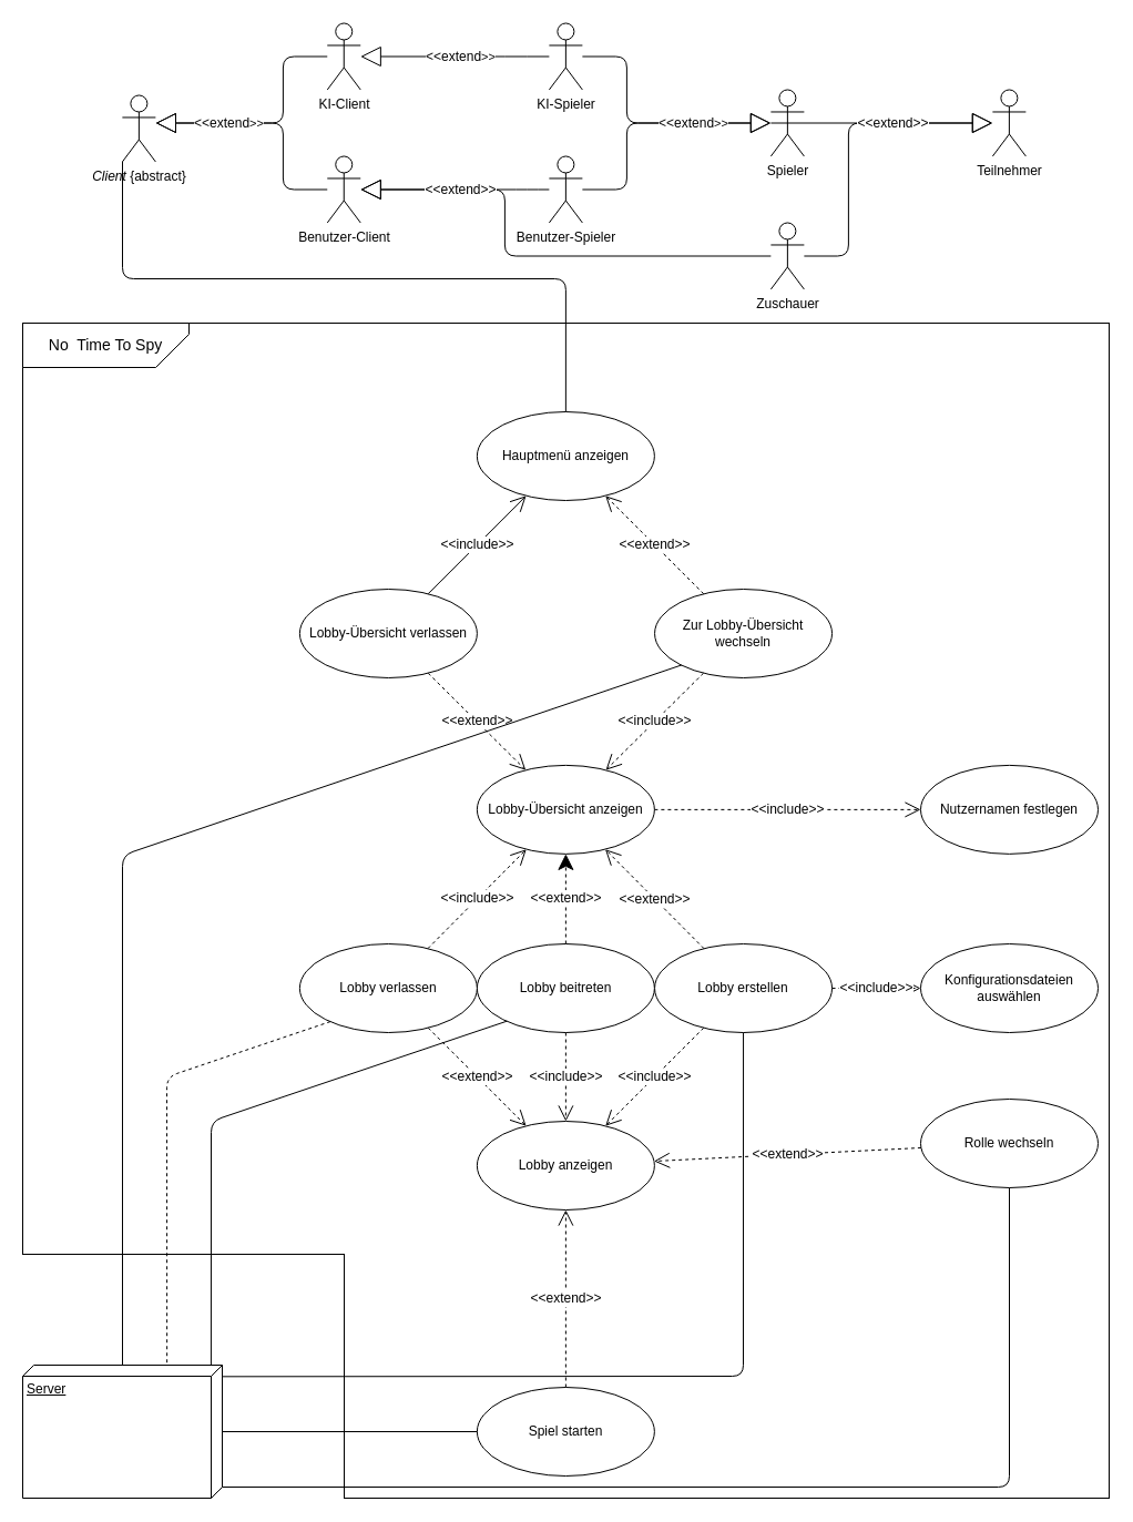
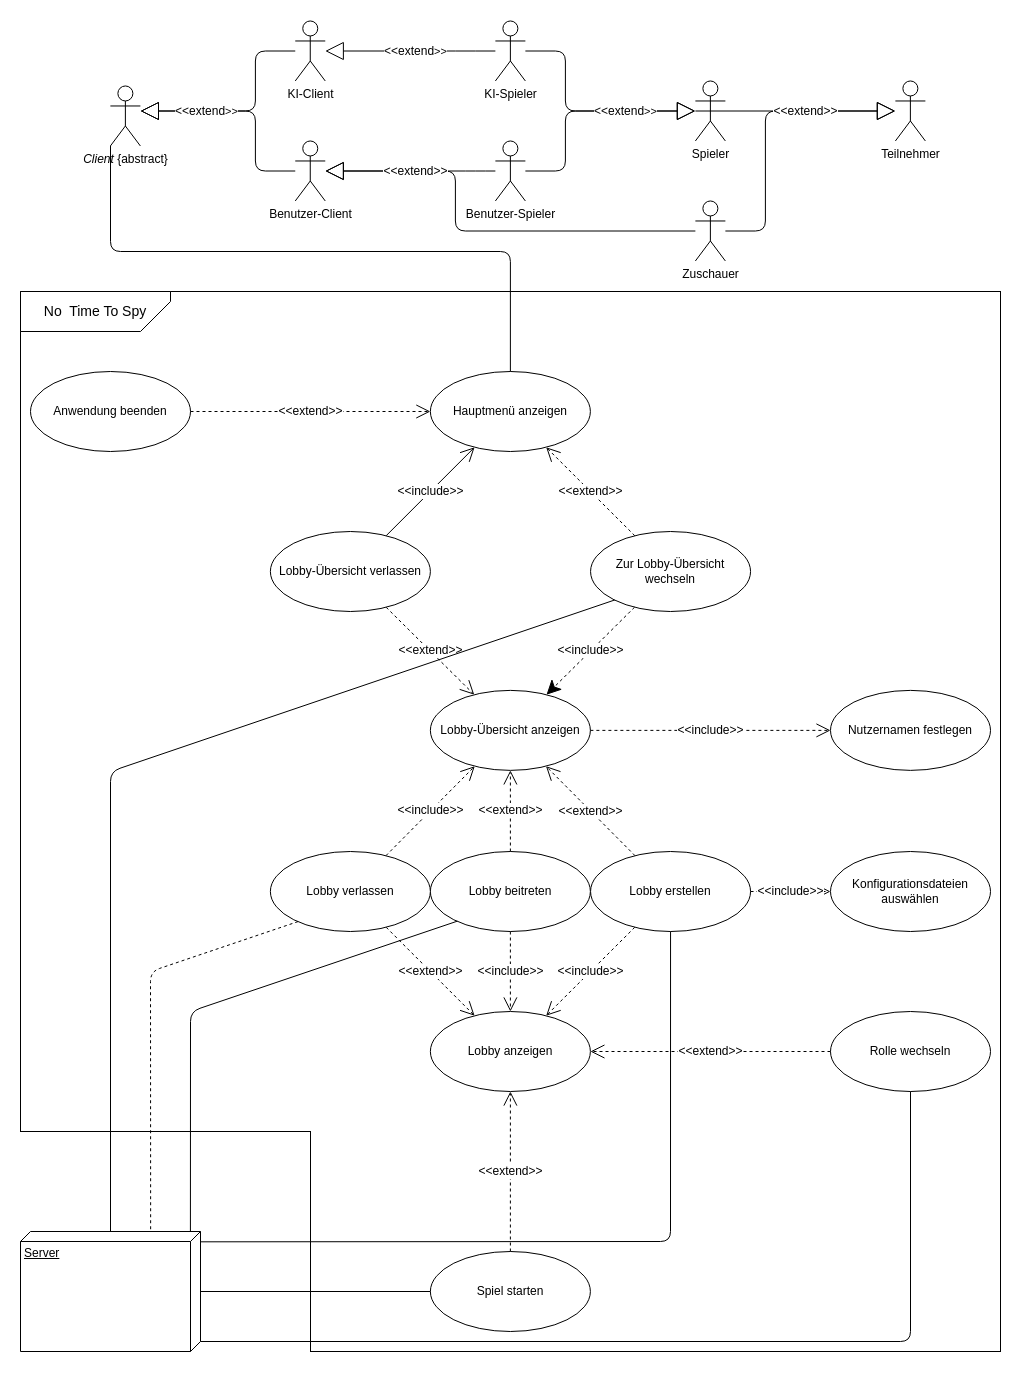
  <mxCell id="0" />
  <mxCell id="1" parent="0" />
  <mxCell id="2" value="" style="shape=partialRectangle;whiteSpace=wrap;html=1;bottom=0;right=0;fillColor=none;flipH=1;" vertex="1" parent="1"><mxGeometry x="520" y="291" width="480" height="370" as="geometry" /></mxCell>
  <mxCell id="3" value="" style="shape=partialRectangle;whiteSpace=wrap;html=1;bottom=0;right=0;fillColor=none;flipH=1;flipV=1;" vertex="1" parent="1"><mxGeometry x="310" y="661" width="690" height="690" as="geometry" /></mxCell>
  <mxCell id="4" value="" style="shape=partialRectangle;whiteSpace=wrap;html=1;bottom=0;right=0;fillColor=none;" vertex="1" parent="1"><mxGeometry x="20" y="291" width="500" height="840" as="geometry" /></mxCell>
  <mxCell id="5" value="" style="endArrow=block;endSize=16;endFill=0;html=1;edgeStyle=orthogonalEdgeStyle;" parent="1" source="45" target="40" edge="1"><mxGeometry width="160" relative="1" as="geometry"><mxPoint x="484.82" y="100.47" as="sourcePoint" /><mxPoint x="269.82" y="160.47" as="targetPoint" /><Array as="points"><mxPoint x="454.88" y="230.47" /><mxPoint x="454.88" y="170.47" /></Array></mxGeometry></mxCell>
  <mxCell id="6" value="" style="endArrow=block;endSize=16;endFill=0;html=1;edgeStyle=orthogonalEdgeStyle;" parent="1" source="44" target="40" edge="1"><mxGeometry width="160" relative="1" as="geometry"><mxPoint x="474.82" y="90.47" as="sourcePoint" /><mxPoint x="259.82" y="150.47" as="targetPoint" /><Array as="points"><mxPoint x="474.88" y="170.47" /><mxPoint x="474.88" y="170.47" /></Array></mxGeometry></mxCell>
  <mxCell id="7" value="&lt;font style=&quot;font-size: 12px&quot;&gt;&amp;lt;&amp;lt;extend&lt;/font&gt;&amp;gt;&amp;gt;" style="text;html=1;align=center;verticalAlign=middle;resizable=0;points=[];;labelBackgroundColor=#ffffff;" parent="6" vertex="1" connectable="0"><mxGeometry x="-0.155" y="3" relative="1" as="geometry"><mxPoint x="-8.33" y="-2.67" as="offset" /></mxGeometry></mxCell>
  <mxCell id="8" value="" style="endArrow=block;endSize=16;endFill=0;html=1;edgeStyle=orthogonalEdgeStyle;" parent="1" source="40" target="38" edge="1"><mxGeometry width="160" relative="1" as="geometry"><mxPoint x="409.82" y="190.47" as="sourcePoint" /><mxPoint x="194.82" y="250.47" as="targetPoint" /><Array as="points"><mxPoint x="254.88" y="170.47" /><mxPoint x="254.88" y="110.47" /></Array></mxGeometry></mxCell>
  <mxCell id="9" value="Server" style="verticalAlign=top;align=left;spacingTop=8;spacingLeft=2;spacingRight=12;shape=cube;size=10;direction=south;fontStyle=4;html=1;" parent="1" vertex="1"><mxGeometry x="20" y="1231" width="180" height="120" as="geometry" /></mxCell>
  <mxCell id="10" value="Lobby erstellen" style="ellipse;whiteSpace=wrap;html=1;" parent="1" vertex="1"><mxGeometry x="590.06" y="851" width="160" height="80" as="geometry" /></mxCell>
  <mxCell id="11" value="Hauptmenü anzeigen" style="ellipse;whiteSpace=wrap;html=1;" parent="1" vertex="1"><mxGeometry x="429.88" y="371" width="160" height="80" as="geometry" /></mxCell>
  <mxCell id="12" value="Lobby-Übersicht anzeigen" style="ellipse;whiteSpace=wrap;html=1;" parent="1" vertex="1"><mxGeometry x="429.88" y="689.88" width="160" height="80" as="geometry" /></mxCell>
  <mxCell id="13" value="Lobby anzeigen" style="ellipse;whiteSpace=wrap;html=1;" parent="1" vertex="1"><mxGeometry x="429.88" y="1011" width="160" height="80" as="geometry" /></mxCell>
  <mxCell id="14" value="Lobby beitreten" style="ellipse;whiteSpace=wrap;html=1;" parent="1" vertex="1"><mxGeometry x="429.88" y="851" width="160" height="80" as="geometry" /></mxCell>
  <mxCell id="15" value="&lt;font style=&quot;font-size: 12px&quot;&gt;&amp;lt;&amp;lt;include&amp;gt;&amp;gt;&lt;/font&gt;" style="endArrow=open;endSize=12;dashed=1;html=1;" parent="1" source="10" target="13" edge="1"><mxGeometry width="160" relative="1" as="geometry"><mxPoint x="480" y="1311" as="sourcePoint" /><mxPoint x="640" y="1311" as="targetPoint" /></mxGeometry></mxCell>
  <mxCell id="16" value="&lt;font style=&quot;font-size: 12px&quot;&gt;&amp;lt;&amp;lt;include&amp;gt;&amp;gt;&lt;/font&gt;" style="endArrow=open;endSize=12;dashed=1;html=1;" parent="1" source="14" target="13" edge="1"><mxGeometry width="160" relative="1" as="geometry"><mxPoint x="471.316" y="1224.116" as="sourcePoint" /><mxPoint x="548.665" y="1202.867" as="targetPoint" /></mxGeometry></mxCell>
  <mxCell id="17" value="Lobby verlassen" style="ellipse;whiteSpace=wrap;html=1;" parent="1" vertex="1"><mxGeometry x="269.88" y="851" width="160" height="80" as="geometry" /></mxCell>
  <mxCell id="18" value="&lt;font style=&quot;font-size: 12px&quot;&gt;&amp;lt;&amp;lt;extend&amp;gt;&amp;gt;&lt;/font&gt;" style="endArrow=open;endSize=12;dashed=1;html=1;" parent="1" source="17" target="13" edge="1"><mxGeometry width="160" relative="1" as="geometry"><mxPoint x="629.996" y="1505.996" as="sourcePoint" /><mxPoint x="817.522" y="1473.638" as="targetPoint" /></mxGeometry></mxCell>
  <mxCell id="19" value="&lt;font style=&quot;font-size: 12px&quot;&gt;&amp;lt;&amp;lt;include&amp;gt;&amp;gt;&lt;/font&gt;" style="endArrow=open;endSize=12;dashed=1;html=1;" parent="1" source="17" target="12" edge="1"><mxGeometry width="160" relative="1" as="geometry"><mxPoint x="1219.996" y="583.356" as="sourcePoint" /><mxPoint x="1407.522" y="550.998" as="targetPoint" /></mxGeometry></mxCell>
  <mxCell id="20" value="Lobby-Übersicht verlassen" style="ellipse;whiteSpace=wrap;html=1;" parent="1" vertex="1"><mxGeometry x="269.88" y="531" width="160" height="80" as="geometry" /></mxCell>
  <mxCell id="21" value="&lt;font style=&quot;font-size: 12px&quot;&gt;&amp;lt;&amp;lt;include&amp;gt;&amp;gt;&lt;/font&gt;" style="endArrow=open;endSize=12;dashed=0;html=1;" parent="1" source="20" target="11" edge="1"><mxGeometry width="160" relative="1" as="geometry"><mxPoint x="332.173" y="642.814" as="sourcePoint" /><mxPoint x="209.999" y="551.002" as="targetPoint" /></mxGeometry></mxCell>
  <mxCell id="22" value="&lt;font style=&quot;font-size: 12px&quot;&gt;&amp;lt;&amp;lt;extend&amp;gt;&amp;gt;&lt;/font&gt;" style="endArrow=open;endSize=12;dashed=1;html=1;" parent="1" source="20" target="12" edge="1"><mxGeometry width="160" relative="1" as="geometry"><mxPoint x="330" y="801" as="sourcePoint" /><mxPoint x="160" y="801" as="targetPoint" /></mxGeometry></mxCell>
+ <mxCell id="23" value="Anwendung beenden" style="ellipse;whiteSpace=wrap;html=1;" parent="1" vertex="1"><mxGeometry x="30" y="371" width="160" height="80" as="geometry" /></mxCell>
+ <mxCell id="24" value="&lt;font style=&quot;font-size: 12px&quot;&gt;&amp;lt;&amp;lt;extend&amp;gt;&amp;gt;&lt;/font&gt;" style="endArrow=open;endSize=12;dashed=1;html=1;" parent="1" source="23" target="11" edge="1"><mxGeometry width="160" relative="1" as="geometry"><mxPoint x="-129.999" y="260.999" as="sourcePoint" /><mxPoint x="-58.864" y="383.75" as="targetPoint" /></mxGeometry></mxCell>
  <mxCell id="25" value="Spiel starten" style="ellipse;whiteSpace=wrap;html=1;" parent="1" vertex="1"><mxGeometry x="429.88" y="1251" width="160" height="80" as="geometry" /></mxCell>
  <mxCell id="26" value="&lt;font style=&quot;font-size: 12px&quot;&gt;&amp;lt;&amp;lt;extend&amp;gt;&amp;gt;&lt;/font&gt;" style="endArrow=open;endSize=12;dashed=1;html=1;" parent="1" source="25" target="13" edge="1"><mxGeometry width="160" relative="1" as="geometry"><mxPoint x="910" y="1426" as="sourcePoint" /><mxPoint x="740" y="1426" as="targetPoint" /></mxGeometry></mxCell>
- <mxCell id="27" value="Rolle wechseln" style="ellipse;whiteSpace=wrap;html=1;" parent="1" vertex="1"><mxGeometry x="830" y="991" width="160" height="80" as="geometry" /></mxCell>
+ <mxCell id="27" value="Rolle wechseln" style="ellipse;whiteSpace=wrap;html=1;" parent="1" vertex="1"><mxGeometry x="830" y="1011" width="160" height="80" as="geometry" /></mxCell>
  <mxCell id="28" value="&lt;font style=&quot;font-size: 12px&quot;&gt;&amp;lt;&amp;lt;extend&amp;gt;&amp;gt;&lt;/font&gt;" style="endArrow=open;endSize=12;dashed=1;html=1;" parent="1" source="27" target="13" edge="1"><mxGeometry width="160" relative="1" as="geometry"><mxPoint x="678.001" y="1579.842" as="sourcePoint" /><mxPoint x="614.001" y="1505.997" as="targetPoint" /></mxGeometry></mxCell>
  <mxCell id="29" value="Konfigurationsdateien auswählen" style="ellipse;whiteSpace=wrap;html=1;" parent="1" vertex="1"><mxGeometry x="830" y="851" width="160" height="80" as="geometry" /></mxCell>
  <mxCell id="30" value="&lt;font style=&quot;font-size: 12px&quot;&gt;&amp;lt;&amp;lt;include&amp;gt;&amp;gt;&lt;/font&gt;" style="endArrow=open;endSize=12;dashed=1;html=1;" parent="1" source="10" target="29" edge="1"><mxGeometry width="160" relative="1" as="geometry"><mxPoint x="280" y="1369.62" as="sourcePoint" /><mxPoint x="503.802" y="1265.998" as="targetPoint" /></mxGeometry></mxCell>
  <mxCell id="31" value="Nutzernamen festlegen" style="ellipse;whiteSpace=wrap;html=1;" parent="1" vertex="1"><mxGeometry x="830" y="689.88" width="160" height="80" as="geometry" /></mxCell>
  <mxCell id="32" value="&lt;font style=&quot;font-size: 12px&quot;&gt;&amp;lt;&amp;lt;include&amp;gt;&amp;gt;&lt;/font&gt;" style="endArrow=open;endSize=12;dashed=1;html=1;" parent="1" source="12" target="31" edge="1"><mxGeometry width="160" relative="1" as="geometry"><mxPoint x="438" y="1111" as="sourcePoint" /><mxPoint x="438" y="921" as="targetPoint" /></mxGeometry></mxCell>
  <mxCell id="33" value="Zur Lobby-Übersicht wechseln" style="ellipse;whiteSpace=wrap;html=1;" parent="1" vertex="1"><mxGeometry x="590.06" y="531" width="160" height="80" as="geometry" /></mxCell>
  <mxCell id="34" value="&lt;font style=&quot;font-size: 12px&quot;&gt;&amp;lt;&amp;lt;extend&amp;gt;&amp;gt;&lt;/font&gt;" style="endArrow=open;endSize=12;dashed=1;html=1;" parent="1" source="33" target="11" edge="1"><mxGeometry width="160" relative="1" as="geometry"><mxPoint x="110" y="626" as="sourcePoint" /><mxPoint x="190" y="531" as="targetPoint" /></mxGeometry></mxCell>
- <mxCell id="35" value="&lt;font style=&quot;font-size: 12px&quot;&gt;&amp;lt;&amp;lt;include&amp;gt;&amp;gt;&lt;/font&gt;" style="endArrow=open;endSize=12;dashed=1;html=1;" parent="1" source="33" target="12" edge="1"><mxGeometry width="160" relative="1" as="geometry"><mxPoint x="320" y="731" as="sourcePoint" /><mxPoint x="200" y="731" as="targetPoint" /></mxGeometry></mxCell>
+ <mxCell id="35" value="&lt;font style=&quot;font-size: 12px&quot;&gt;&amp;lt;&amp;lt;include&amp;gt;&amp;gt;&lt;/font&gt;" style="endArrow=classic;endSize=12;dashed=1;html=1;" parent="1" source="33" target="12" edge="1"><mxGeometry width="160" relative="1" as="geometry"><mxPoint x="320" y="731" as="sourcePoint" /><mxPoint x="200" y="731" as="targetPoint" /></mxGeometry></mxCell>
  <mxCell id="36" value="&lt;font style=&quot;font-size: 12px&quot;&gt;&amp;lt;&amp;lt;extend&amp;gt;&amp;gt;&lt;/font&gt;" style="endArrow=open;endSize=12;dashed=1;html=1;" parent="1" source="10" target="12" edge="1"><mxGeometry width="160" relative="1" as="geometry"><mxPoint x="695.214" y="610.85" as="sourcePoint" /><mxPoint x="764.78" y="521.15" as="targetPoint" /></mxGeometry></mxCell>
- <mxCell id="37" value="&lt;font style=&quot;font-size: 12px&quot;&gt;&amp;lt;&amp;lt;extend&amp;gt;&amp;gt;&lt;/font&gt;" style="endArrow=classic;endSize=12;dashed=1;html=1;" parent="1" source="14" target="12" edge="1"><mxGeometry width="160" relative="1" as="geometry"><mxPoint x="1220.004" y="580.7" as="sourcePoint" /><mxPoint x="1289.57" y="491" as="targetPoint" /></mxGeometry></mxCell>
+ <mxCell id="37" value="&lt;font style=&quot;font-size: 12px&quot;&gt;&amp;lt;&amp;lt;extend&amp;gt;&amp;gt;&lt;/font&gt;" style="endArrow=open;endSize=12;dashed=1;html=1;" parent="1" source="14" target="12" edge="1"><mxGeometry width="160" relative="1" as="geometry"><mxPoint x="1220.004" y="580.7" as="sourcePoint" /><mxPoint x="1289.57" y="491" as="targetPoint" /></mxGeometry></mxCell>
  <mxCell id="38" value="&lt;i&gt;Client&lt;/i&gt; {abstract}" style="shape=umlActor;verticalLabelPosition=bottom;labelBackgroundColor=#ffffff;verticalAlign=top;html=1;outlineConnect=0;" parent="1" vertex="1"><mxGeometry x="109.88" y="85.47" width="30" height="60" as="geometry" /></mxCell>
  <mxCell id="39" value="KI-Client" style="shape=umlActor;verticalLabelPosition=bottom;labelBackgroundColor=#ffffff;verticalAlign=top;html=1;outlineConnect=0;" parent="1" vertex="1"><mxGeometry x="294.76" y="20.47" width="30" height="60" as="geometry" /></mxCell>
  <mxCell id="40" value="Benutzer-Client" style="shape=umlActor;verticalLabelPosition=bottom;labelBackgroundColor=#ffffff;verticalAlign=top;html=1;outlineConnect=0;" parent="1" vertex="1"><mxGeometry x="294.76" y="140.47" width="30" height="60" as="geometry" /></mxCell>
  <mxCell id="41" value="&lt;font style=&quot;font-size: 12px&quot;&gt;&amp;lt;&amp;lt;extend&lt;/font&gt;&amp;gt;&amp;gt;" style="endArrow=block;endSize=16;endFill=0;html=1;edgeStyle=orthogonalEdgeStyle;" parent="1" source="39" target="38" edge="1"><mxGeometry x="0.391" width="160" relative="1" as="geometry"><mxPoint x="364.82" y="240.47" as="sourcePoint" /><mxPoint x="364.82" y="-79.53" as="targetPoint" /><Array as="points"><mxPoint x="254.88" y="50.47" /><mxPoint x="254.88" y="110.47" /></Array><mxPoint as="offset" /></mxGeometry></mxCell>
  <mxCell id="42" value="KI-Spieler" style="shape=umlActor;verticalLabelPosition=bottom;labelBackgroundColor=#ffffff;verticalAlign=top;html=1;outlineConnect=0;" parent="1" vertex="1"><mxGeometry x="494.88" y="20.47" width="30" height="60" as="geometry" /></mxCell>
  <mxCell id="43" value="Teilnehmer" style="shape=umlActor;verticalLabelPosition=bottom;labelBackgroundColor=#ffffff;verticalAlign=top;html=1;outlineConnect=0;" parent="1" vertex="1"><mxGeometry x="894.88" y="80.47" width="30" height="60" as="geometry" /></mxCell>
  <mxCell id="44" value="Benutzer-Spieler" style="shape=umlActor;verticalLabelPosition=bottom;labelBackgroundColor=#ffffff;verticalAlign=top;html=1;outlineConnect=0;" parent="1" vertex="1"><mxGeometry x="494.88" y="140.47" width="30" height="60" as="geometry" /></mxCell>
  <mxCell id="45" value="Zuschauer" style="shape=umlActor;verticalLabelPosition=bottom;labelBackgroundColor=#ffffff;verticalAlign=top;html=1;outlineConnect=0;" parent="1" vertex="1"><mxGeometry x="694.88" y="200.47" width="30" height="60" as="geometry" /></mxCell>
  <mxCell id="46" value="&lt;font style=&quot;font-size: 12px&quot;&gt;&amp;lt;&amp;lt;extend&lt;/font&gt;&amp;gt;&amp;gt;" style="endArrow=block;endSize=16;endFill=0;html=1;edgeStyle=orthogonalEdgeStyle;" parent="1" source="42" target="39" edge="1"><mxGeometry x="-0.059" width="160" relative="1" as="geometry"><mxPoint x="494.82" y="110.47" as="sourcePoint" /><mxPoint x="279.82" y="170.47" as="targetPoint" /><Array as="points"><mxPoint x="464.88" y="50.47" /><mxPoint x="464.88" y="50.47" /></Array><mxPoint as="offset" /></mxGeometry></mxCell>
  <mxCell id="47" value="" style="endArrow=block;endSize=16;endFill=0;html=1;edgeStyle=orthogonalEdgeStyle;" parent="1" source="44" target="52" edge="1"><mxGeometry width="160" relative="1" as="geometry"><mxPoint x="904.82" y="310.47" as="sourcePoint" /><mxPoint x="734.82" y="300.47" as="targetPoint" /><Array as="points"><mxPoint x="564.88" y="170.47" /><mxPoint x="564.88" y="110.47" /></Array></mxGeometry></mxCell>
  <mxCell id="48" value="" style="endArrow=block;endSize=16;endFill=0;html=1;edgeStyle=orthogonalEdgeStyle;" parent="1" source="45" target="43" edge="1"><mxGeometry width="160" relative="1" as="geometry"><mxPoint x="904.82" y="-19.53" as="sourcePoint" /><mxPoint x="734.82" y="220.47" as="targetPoint" /><Array as="points"><mxPoint x="764.88" y="230.47" /><mxPoint x="764.88" y="110.47" /></Array></mxGeometry></mxCell>
  <mxCell id="49" value="&lt;font style=&quot;font-size: 12px&quot;&gt;&amp;lt;&amp;lt;extend&lt;/font&gt;&amp;gt;&amp;gt;" style="endArrow=block;endSize=16;endFill=0;html=1;edgeStyle=orthogonalEdgeStyle;" parent="1" source="42" target="52" edge="1"><mxGeometry x="0.391" width="160" relative="1" as="geometry"><mxPoint x="554.88" y="70.47" as="sourcePoint" /><mxPoint x="669.82" y="20.47" as="targetPoint" /><Array as="points"><mxPoint x="564.88" y="50.47" /><mxPoint x="564.88" y="110.47" /></Array><mxPoint as="offset" /></mxGeometry></mxCell>
  <mxCell id="50" style="edgeStyle=orthogonalEdgeStyle;rounded=1;orthogonalLoop=1;jettySize=auto;html=1;endArrow=block;endFill=0;endSize=16;" parent="1" source="52" target="43" edge="1"><mxGeometry relative="1" as="geometry"><mxPoint x="774.88" y="20.47" as="sourcePoint" /><mxPoint x="724.88" y="-19.53" as="targetPoint" /><Array as="points"><mxPoint x="694.88" y="110.47" /><mxPoint x="694.88" y="110.47" /></Array></mxGeometry></mxCell>
  <mxCell id="51" value="&lt;font style=&quot;font-size: 12px&quot;&gt;&amp;lt;&amp;lt;extend&lt;/font&gt;&amp;gt;&amp;gt;" style="text;html=1;align=center;verticalAlign=middle;resizable=0;points=[];;labelBackgroundColor=#ffffff;" parent="50" vertex="1" connectable="0"><mxGeometry x="-0.391" y="-8" relative="1" as="geometry"><mxPoint x="48.33" y="-8" as="offset" /></mxGeometry></mxCell>
  <mxCell id="52" value="Spieler" style="shape=umlActor;verticalLabelPosition=bottom;labelBackgroundColor=#ffffff;verticalAlign=top;html=1;outlineConnect=0;" parent="1" vertex="1"><mxGeometry x="694.88" y="80.47" width="30" height="60" as="geometry" /></mxCell>
  <mxCell id="53" value="" style="endArrow=none;html=1;exitX=0.151;exitY=0.856;exitDx=0;exitDy=0;exitPerimeter=0;" parent="1" source="33" edge="1"><mxGeometry width="50" height="50" relative="1" as="geometry"><mxPoint x="614" y="600" as="sourcePoint" /><mxPoint x="110" y="1231" as="targetPoint" /><Array as="points"><mxPoint x="110" y="771" /></Array></mxGeometry></mxCell>
  <mxCell id="54" value="" style="endArrow=none;html=1;entryX=0;entryY=0.056;entryDx=0;entryDy=0;entryPerimeter=0;exitX=0.168;exitY=0.871;exitDx=0;exitDy=0;exitPerimeter=0;" parent="1" source="14" target="9" edge="1"><mxGeometry width="50" height="50" relative="1" as="geometry"><mxPoint x="456" y="931" as="sourcePoint" /><mxPoint x="180" y="1181" as="targetPoint" /><Array as="points"><mxPoint x="190" y="1011" /></Array></mxGeometry></mxCell>
  <mxCell id="55" value="" style="endArrow=none;html=1;" parent="1" source="25" target="9" edge="1"><mxGeometry width="50" height="50" relative="1" as="geometry"><mxPoint x="280" y="1071" as="sourcePoint" /><mxPoint x="80" y="1351" as="targetPoint" /></mxGeometry></mxCell>
  <mxCell id="56" value="" style="endArrow=none;html=1;exitX=0;exitY=0;exitDx=110.0;exitDy=0;exitPerimeter=0;" parent="1" source="9" target="27" edge="1"><mxGeometry width="50" height="50" relative="1" as="geometry"><mxPoint x="30" y="1401" as="sourcePoint" /><mxPoint x="80" y="1351" as="targetPoint" /><Array as="points"><mxPoint x="910" y="1341" /></Array></mxGeometry></mxCell>
  <mxCell id="57" value="" style="endArrow=none;html=1;exitX=0.086;exitY=0.002;exitDx=0;exitDy=0;exitPerimeter=0;" parent="1" source="9" target="10" edge="1"><mxGeometry width="50" height="50" relative="1" as="geometry"><mxPoint x="230" y="1211" as="sourcePoint" /><mxPoint x="80" y="1351" as="targetPoint" /><Array as="points"><mxPoint x="670" y="1241" /></Array></mxGeometry></mxCell>
  <mxCell id="58" value="" style="endArrow=none;html=1;entryX=-0.004;entryY=0.277;entryDx=0;entryDy=0;entryPerimeter=0;exitX=0.173;exitY=0.876;exitDx=0;exitDy=0;exitPerimeter=0;dashed=1;" parent="1" source="17" target="9" edge="1"><mxGeometry width="50" height="50" relative="1" as="geometry"><mxPoint x="30" y="1401" as="sourcePoint" /><mxPoint x="80" y="1351" as="targetPoint" /><Array as="points"><mxPoint x="150" y="971" /></Array></mxGeometry></mxCell>
  <mxCell id="59" value="" style="shape=partialRectangle;whiteSpace=wrap;html=1;bottom=0;right=0;fillColor=none;flipH=1;" vertex="1" parent="1"><mxGeometry x="20" y="1131" width="290" height="220" as="geometry" /></mxCell>
  <mxCell id="60" value="&lt;font style=&quot;font-size: 14px&quot;&gt;No&amp;nbsp; Time To Spy&lt;/font&gt;" style="shape=card;whiteSpace=wrap;html=1;flipV=1;flipH=1;" vertex="1" parent="1"><mxGeometry x="20" y="291" width="150" height="40" as="geometry" /></mxCell>
  <mxCell id="61" value="" style="endArrow=none;html=1;edgeStyle=orthogonalEdgeStyle;" edge="1" parent="1" source="11" target="38"><mxGeometry width="50" height="50" relative="1" as="geometry"><mxPoint x="-160" y="168.12" as="sourcePoint" /><mxPoint x="-110" y="118.12" as="targetPoint" /><Array as="points"><mxPoint x="510" y="251" /><mxPoint x="110" y="251" /></Array></mxGeometry></mxCell>
